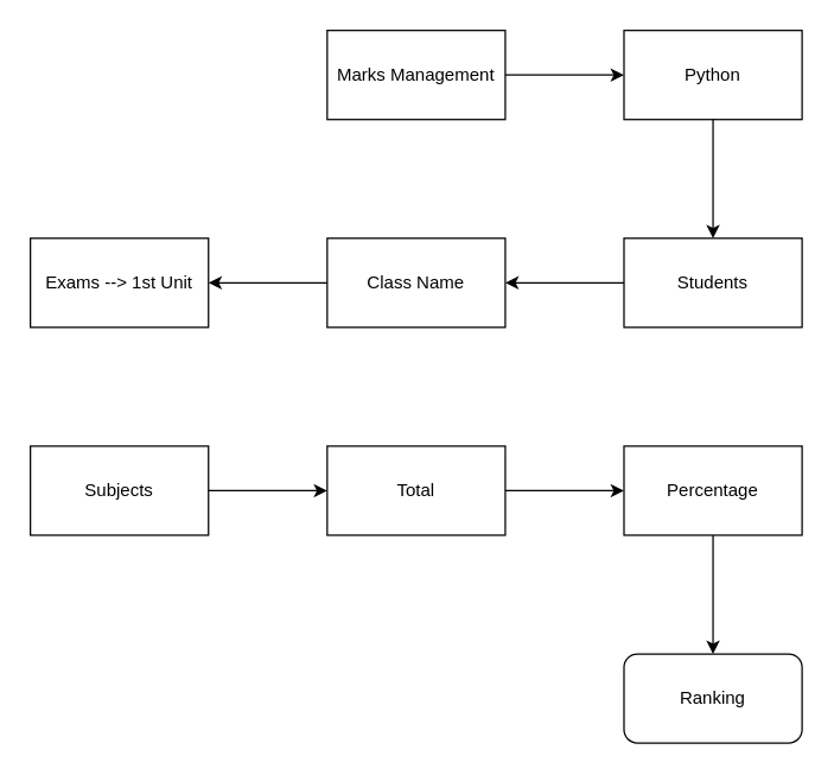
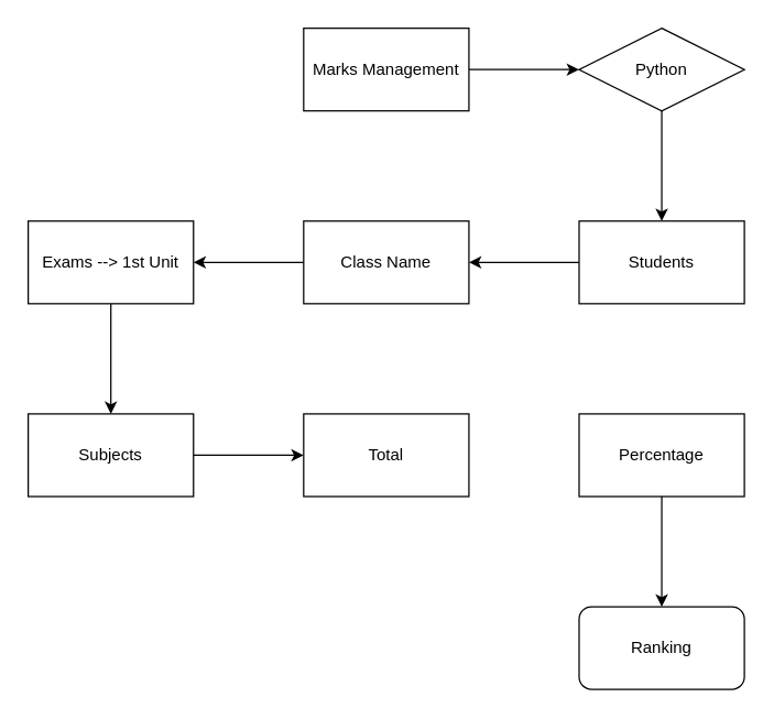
  <mxCell id="0" />
  <mxCell id="1" parent="0" />
  <mxCell id="2" value="" style="edgeStyle=orthogonalEdgeStyle;rounded=0;orthogonalLoop=1;jettySize=auto;html=1;" edge="1" parent="1" source="3" target="5"><mxGeometry relative="1" as="geometry" /></mxCell>
  <mxCell id="3" value="Marks Management" style="whiteSpace=wrap;html=1;rounded=0;" vertex="1" parent="1"><mxGeometry x="220" y="20" width="120" height="60" as="geometry" /></mxCell>
  <mxCell id="4" value="" style="edgeStyle=orthogonalEdgeStyle;rounded=0;orthogonalLoop=1;jettySize=auto;html=1;" edge="1" parent="1" source="5" target="7"><mxGeometry relative="1" as="geometry" /></mxCell>
- <mxCell id="5" value="Python" style="whiteSpace=wrap;html=1;rounded=0;" vertex="1" parent="1"><mxGeometry x="420" y="20" width="120" height="60" as="geometry" /></mxCell>
+ <mxCell id="5" value="Python" style="rhombus;whiteSpace=wrap;html=1;" vertex="1" parent="1"><mxGeometry x="420" y="20" width="120" height="60" as="geometry" /></mxCell>
  <mxCell id="6" value="" style="edgeStyle=orthogonalEdgeStyle;rounded=0;orthogonalLoop=1;jettySize=auto;html=1;" edge="1" parent="1" source="7" target="9"><mxGeometry relative="1" as="geometry" /></mxCell>
  <mxCell id="7" value="Students" style="whiteSpace=wrap;html=1;rounded=0;" vertex="1" parent="1"><mxGeometry x="420" y="160" width="120" height="60" as="geometry" /></mxCell>
  <mxCell id="8" value="" style="edgeStyle=orthogonalEdgeStyle;rounded=0;orthogonalLoop=1;jettySize=auto;html=1;" edge="1" parent="1" source="9" target="11"><mxGeometry relative="1" as="geometry" /></mxCell>
  <mxCell id="9" value="Class Name" style="whiteSpace=wrap;html=1;rounded=0;" vertex="1" parent="1"><mxGeometry x="220" y="160" width="120" height="60" as="geometry" /></mxCell>
+ <mxCell id="10" value="" style="edgeStyle=orthogonalEdgeStyle;rounded=0;orthogonalLoop=1;jettySize=auto;html=1;" edge="1" parent="1" source="11" target="13"><mxGeometry relative="1" as="geometry" /></mxCell>
  <mxCell id="11" value="Exams --&amp;gt; 1st Unit" style="whiteSpace=wrap;html=1;rounded=0;" vertex="1" parent="1"><mxGeometry x="20" y="160" width="120" height="60" as="geometry" /></mxCell>
  <mxCell id="12" value="" style="edgeStyle=orthogonalEdgeStyle;rounded=0;orthogonalLoop=1;jettySize=auto;html=1;" edge="1" parent="1" source="13" target="15"><mxGeometry relative="1" as="geometry" /></mxCell>
  <mxCell id="13" value="Subjects" style="whiteSpace=wrap;html=1;rounded=0;" vertex="1" parent="1"><mxGeometry x="20" y="300" width="120" height="60" as="geometry" /></mxCell>
- <mxCell id="14" value="" style="edgeStyle=orthogonalEdgeStyle;rounded=0;orthogonalLoop=1;jettySize=auto;html=1;" edge="1" parent="1" source="15" target="17"><mxGeometry relative="1" as="geometry" /></mxCell>
  <mxCell id="15" value="Total" style="whiteSpace=wrap;html=1;rounded=0;" vertex="1" parent="1"><mxGeometry x="220" y="300" width="120" height="60" as="geometry" /></mxCell>
  <mxCell id="16" value="" style="edgeStyle=orthogonalEdgeStyle;rounded=0;orthogonalLoop=1;jettySize=auto;html=1;" edge="1" parent="1" source="17" target="18"><mxGeometry relative="1" as="geometry" /></mxCell>
  <mxCell id="17" value="Percentage" style="whiteSpace=wrap;html=1;rounded=0;" vertex="1" parent="1"><mxGeometry x="420" y="300" width="120" height="60" as="geometry" /></mxCell>
  <mxCell id="18" value="Ranking" style="whiteSpace=wrap;html=1;rounded=1;" vertex="1" parent="1"><mxGeometry x="420" y="440" width="120" height="60" as="geometry" /></mxCell>
